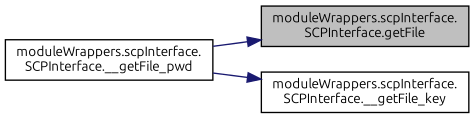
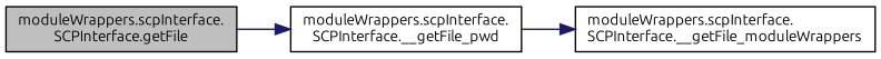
  digraph {
    fontname=Ubuntu
    rankdir=LR
    node [color=black fillcolor=white fontname=Ubuntu fontsize=10 shape=record style=filled]
    edge [color=midnightblue fontname=Ubuntu fontsize=10 labelfontname=Helvetica labelfontsize=10 style=solid]
    n1 [fillcolor=grey75 fontcolor=black height=0.2 label="moduleWrappers.scpInterface.\lSCPInterface.getFile" width=0.4]
    n2 [height=0.2 label="moduleWrappers.scpInterface.\lSCPInterface.__getFile_pwd" width=0.4]
-   n3 [height=0.2 label="moduleWrappers.scpInterface.\lSCPInterface.__getFile_key" width=0.4]
-   n2 -> n1
+   n3 [height=0.2 label="moduleWrappers.scpInterface.\lSCPInterface.__getFile_moduleWrappers" width=0.4]
+   n1 -> n2
    n2 -> n3
  }
